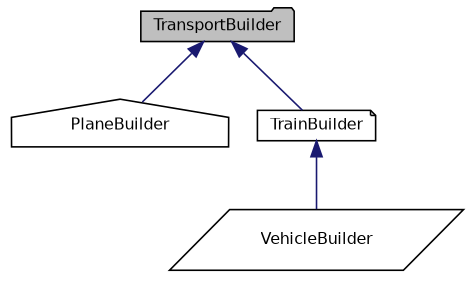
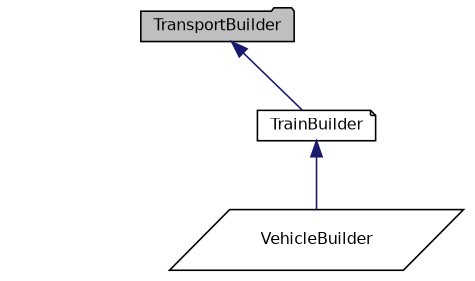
  digraph {
    node [color=black fillcolor=white fontname=Helvetica fontsize=10 style=filled]
    edge [color=midnightblue dir=back fontname=Helvetica fontsize=10 labelfontname=Helvetica labelfontsize=10 style=solid]
    n1 [fillcolor=grey75 fontcolor=black height=0.2 label=TransportBuilder shape=folder width=0.4]
-   n2 [height=0.2 label=PlaneBuilder shape=house width=0.4]
    n3 [height=0.2 label=TrainBuilder shape=note width=0.4]
    n4 [height=0.2 label=VehicleBuilder shape=parallelogram width=0.4]
-   n1 -> n2
    n1 -> n3
    n3 -> n4
  }
